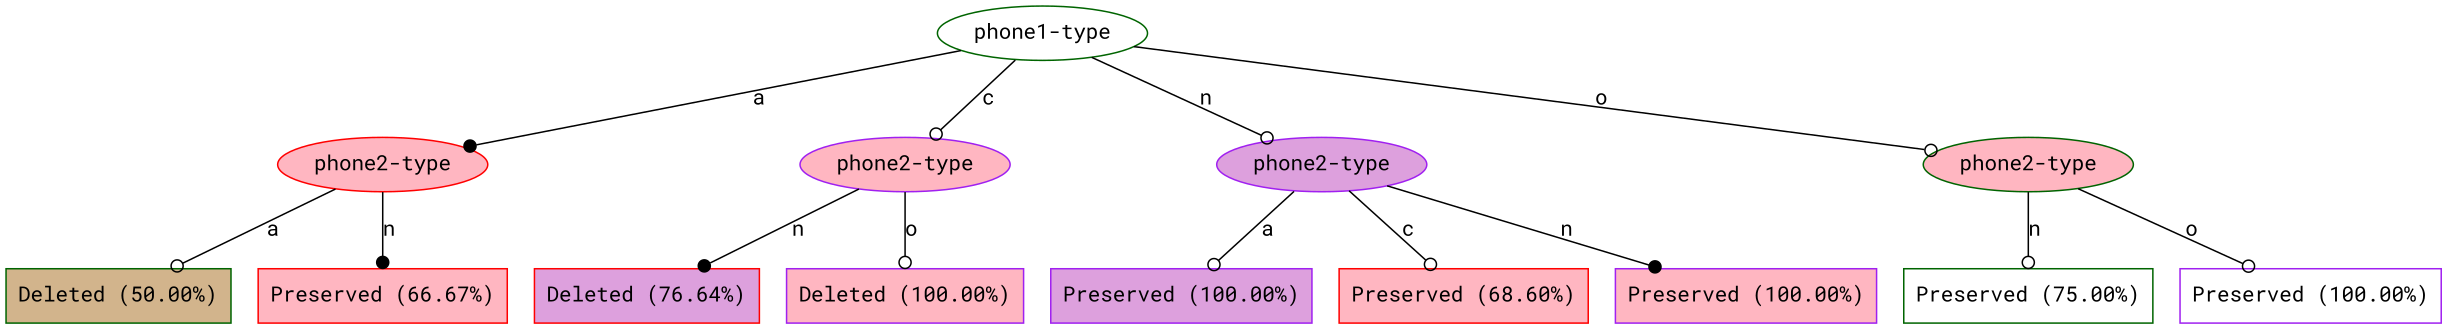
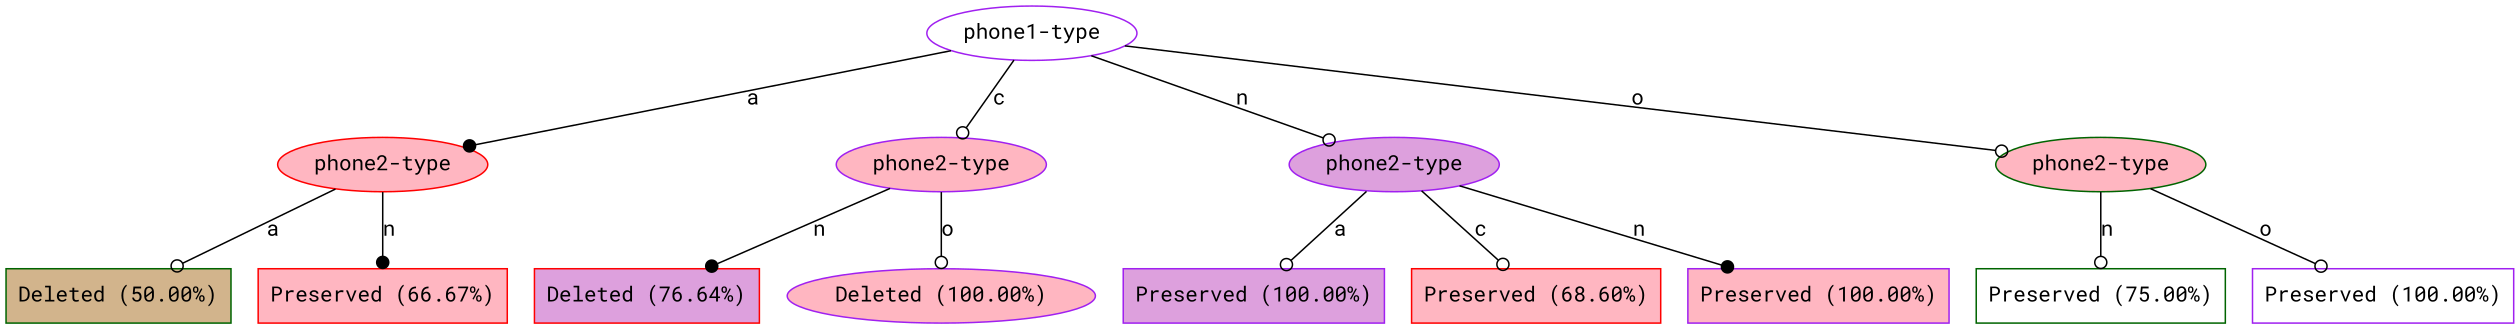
  digraph {
    fontname="Roboto Mono"
    node [color=purple fillcolor=lightpink fontname="Roboto Mono" shape=box style=filled]
    edge [arrowhead=odot fontname="Roboto Mono"]
-   n1 [color=darkgreen fillcolor=white label="phone1-type" shape=ellipse]
+   n1 [fillcolor=white label="phone1-type" shape=ellipse]
    n2 [color=red label="phone2-type" shape=ellipse]
    n3 [label="phone2-type" shape=ellipse]
    n4 [fillcolor=plum label="phone2-type" shape=ellipse]
    n5 [color=darkgreen label="phone2-type" shape=ellipse]
    n6 [color=darkgreen fillcolor=tan label="Deleted (50.00%)"]
    n7 [color=red label="Preserved (66.67%)"]
    n8 [color=red fillcolor=plum label="Deleted (76.64%)"]
-   n9 [label="Deleted (100.00%)"]
+   n9 [label="Deleted (100.00%)" shape=ellipse]
    n10 [fillcolor=plum label="Preserved (100.00%)"]
    n11 [color=red label="Preserved (68.60%)"]
    n12 [label="Preserved (100.00%)"]
    n13 [color=darkgreen fillcolor=white label="Preserved (75.00%)"]
    n14 [fillcolor=white label="Preserved (100.00%)"]
    n1 -> n2 [arrowhead=dot label=a]
    n1 -> n3 [label=c]
    n1 -> n4 [label=n]
    n1 -> n5 [label=o]
    n2 -> n6 [label=a]
    n2 -> n7 [arrowhead=dot label=n]
    n3 -> n8 [arrowhead=dot label=n]
    n3 -> n9 [label=o]
    n4 -> n10 [label=a]
    n4 -> n11 [label=c]
    n4 -> n12 [arrowhead=dot label=n]
    n5 -> n13 [label=n]
    n5 -> n14 [label=o]
  }
